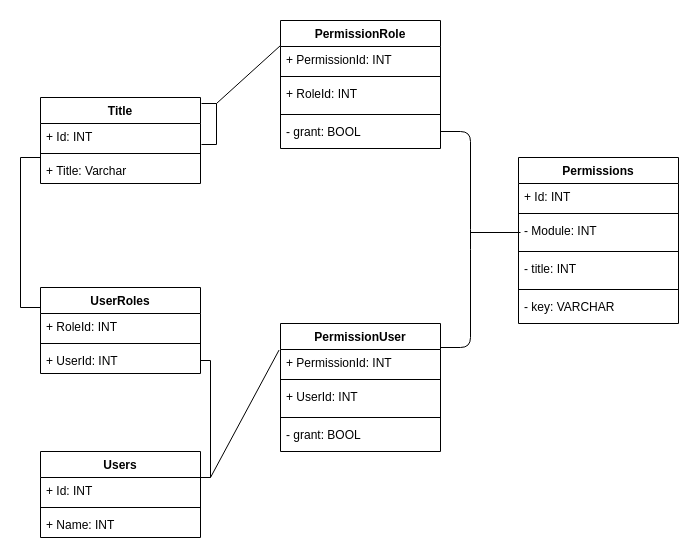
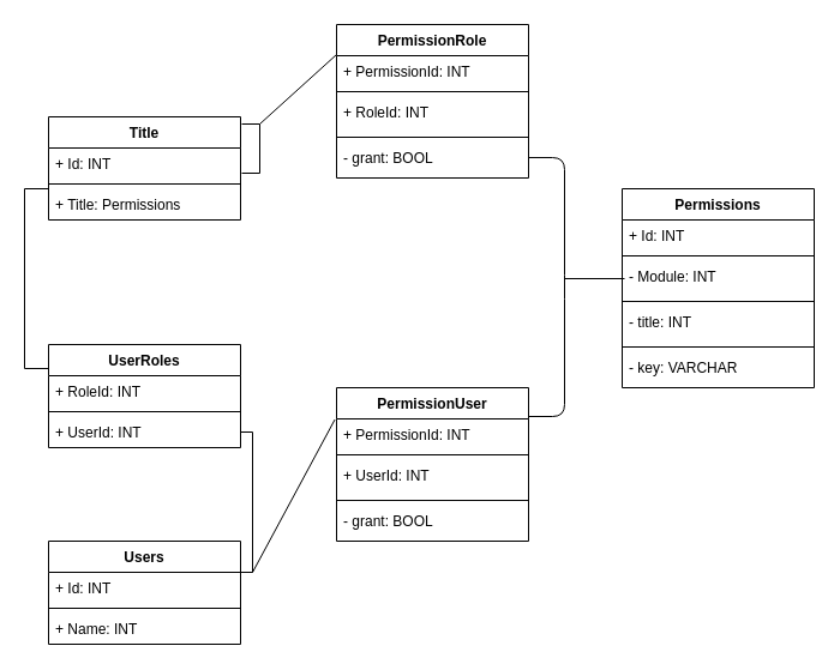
  <mxCell id="0" />
  <mxCell id="1" parent="0" />
  <mxCell id="2" value="Title" style="swimlane;fontStyle=1;align=center;verticalAlign=top;childLayout=stackLayout;horizontal=1;startSize=26;horizontalStack=0;resizeParent=1;resizeParentMax=0;resizeLast=0;collapsible=1;marginBottom=0;" vertex="1" parent="1"><mxGeometry x="40" y="97" width="160" height="86" as="geometry" /></mxCell>
  <mxCell id="3" value="+ Id: INT" style="text;strokeColor=none;fillColor=none;align=left;verticalAlign=top;spacingLeft=4;spacingRight=4;overflow=hidden;rotatable=0;points=[[0,0.5],[1,0.5]];portConstraint=eastwest;" vertex="1" parent="2"><mxGeometry y="26" width="160" height="26" as="geometry" /></mxCell>
  <mxCell id="4" value="" style="line;strokeWidth=1;fillColor=none;align=left;verticalAlign=middle;spacingTop=-1;spacingLeft=3;spacingRight=3;rotatable=0;labelPosition=right;points=[];portConstraint=eastwest;" vertex="1" parent="2"><mxGeometry y="52" width="160" height="8" as="geometry" /></mxCell>
- <mxCell id="5" value="+ Title: Varchar" style="text;strokeColor=none;fillColor=none;align=left;verticalAlign=top;spacingLeft=4;spacingRight=4;overflow=hidden;rotatable=0;points=[[0,0.5],[1,0.5]];portConstraint=eastwest;" vertex="1" parent="2"><mxGeometry y="60" width="160" height="26" as="geometry" /></mxCell>
+ <mxCell id="5" value="+ Title: Permissions" style="text;strokeColor=none;fillColor=none;align=left;verticalAlign=top;spacingLeft=4;spacingRight=4;overflow=hidden;rotatable=0;points=[[0,0.5],[1,0.5]];portConstraint=eastwest;" vertex="1" parent="2"><mxGeometry y="60" width="160" height="26" as="geometry" /></mxCell>
  <mxCell id="6" value="UserRoles" style="swimlane;fontStyle=1;align=center;verticalAlign=top;childLayout=stackLayout;horizontal=1;startSize=26;horizontalStack=0;resizeParent=1;resizeParentMax=0;resizeLast=0;collapsible=1;marginBottom=0;" vertex="1" parent="1"><mxGeometry x="40" y="287" width="160" height="86" as="geometry" /></mxCell>
  <mxCell id="7" value="+ RoleId: INT" style="text;strokeColor=none;fillColor=none;align=left;verticalAlign=top;spacingLeft=4;spacingRight=4;overflow=hidden;rotatable=0;points=[[0,0.5],[1,0.5]];portConstraint=eastwest;" vertex="1" parent="6"><mxGeometry y="26" width="160" height="26" as="geometry" /></mxCell>
  <mxCell id="8" value="" style="line;strokeWidth=1;fillColor=none;align=left;verticalAlign=middle;spacingTop=-1;spacingLeft=3;spacingRight=3;rotatable=0;labelPosition=right;points=[];portConstraint=eastwest;" vertex="1" parent="6"><mxGeometry y="52" width="160" height="8" as="geometry" /></mxCell>
  <mxCell id="9" value="+ UserId: INT" style="text;strokeColor=none;fillColor=none;align=left;verticalAlign=top;spacingLeft=4;spacingRight=4;overflow=hidden;rotatable=0;points=[[0,0.5],[1,0.5]];portConstraint=eastwest;" vertex="1" parent="6"><mxGeometry y="60" width="160" height="26" as="geometry" /></mxCell>
  <mxCell id="10" value="PermissionRole" style="swimlane;fontStyle=1;align=center;verticalAlign=top;childLayout=stackLayout;horizontal=1;startSize=26;horizontalStack=0;resizeParent=1;resizeParentMax=0;resizeLast=0;collapsible=1;marginBottom=0;" vertex="1" parent="1"><mxGeometry x="280" y="20" width="160" height="128" as="geometry" /></mxCell>
  <mxCell id="11" value="+ PermissionId: INT" style="text;strokeColor=none;fillColor=none;align=left;verticalAlign=top;spacingLeft=4;spacingRight=4;overflow=hidden;rotatable=0;points=[[0,0.5],[1,0.5]];portConstraint=eastwest;" vertex="1" parent="10"><mxGeometry y="26" width="160" height="26" as="geometry" /></mxCell>
  <mxCell id="12" value="" style="line;strokeWidth=1;fillColor=none;align=left;verticalAlign=middle;spacingTop=-1;spacingLeft=3;spacingRight=3;rotatable=0;labelPosition=right;points=[];portConstraint=eastwest;" vertex="1" parent="10"><mxGeometry y="52" width="160" height="8" as="geometry" /></mxCell>
  <mxCell id="13" value="+ RoleId: INT" style="text;strokeColor=none;fillColor=none;align=left;verticalAlign=top;spacingLeft=4;spacingRight=4;overflow=hidden;rotatable=0;points=[[0,0.5],[1,0.5]];portConstraint=eastwest;" vertex="1" parent="10"><mxGeometry y="60" width="160" height="30" as="geometry" /></mxCell>
  <mxCell id="14" value="" style="line;strokeWidth=1;fillColor=none;align=left;verticalAlign=middle;spacingTop=-1;spacingLeft=3;spacingRight=3;rotatable=0;labelPosition=right;points=[];portConstraint=eastwest;" vertex="1" parent="10"><mxGeometry y="90" width="160" height="8" as="geometry" /></mxCell>
  <mxCell id="15" value="- grant: BOOL" style="text;strokeColor=none;fillColor=none;align=left;verticalAlign=top;spacingLeft=4;spacingRight=4;overflow=hidden;rotatable=0;points=[[0,0.5],[1,0.5]];portConstraint=eastwest;" vertex="1" parent="10"><mxGeometry y="98" width="160" height="30" as="geometry" /></mxCell>
  <mxCell id="16" value="Permissions" style="swimlane;fontStyle=1;align=center;verticalAlign=top;childLayout=stackLayout;horizontal=1;startSize=26;horizontalStack=0;resizeParent=1;resizeParentMax=0;resizeLast=0;collapsible=1;marginBottom=0;" vertex="1" parent="1"><mxGeometry x="518" y="157" width="160" height="166" as="geometry" /></mxCell>
  <mxCell id="17" value="+ Id: INT" style="text;strokeColor=none;fillColor=none;align=left;verticalAlign=top;spacingLeft=4;spacingRight=4;overflow=hidden;rotatable=0;points=[[0,0.5],[1,0.5]];portConstraint=eastwest;" vertex="1" parent="16"><mxGeometry y="26" width="160" height="26" as="geometry" /></mxCell>
  <mxCell id="18" value="" style="line;strokeWidth=1;fillColor=none;align=left;verticalAlign=middle;spacingTop=-1;spacingLeft=3;spacingRight=3;rotatable=0;labelPosition=right;points=[];portConstraint=eastwest;" vertex="1" parent="16"><mxGeometry y="52" width="160" height="8" as="geometry" /></mxCell>
  <mxCell id="19" value="- Module: INT" style="text;strokeColor=none;fillColor=none;align=left;verticalAlign=top;spacingLeft=4;spacingRight=4;overflow=hidden;rotatable=0;points=[[0,0.5],[1,0.5]];portConstraint=eastwest;" vertex="1" parent="16"><mxGeometry y="60" width="160" height="30" as="geometry" /></mxCell>
  <mxCell id="20" value="" style="line;strokeWidth=1;fillColor=none;align=left;verticalAlign=middle;spacingTop=-1;spacingLeft=3;spacingRight=3;rotatable=0;labelPosition=right;points=[];portConstraint=eastwest;" vertex="1" parent="16"><mxGeometry y="90" width="160" height="8" as="geometry" /></mxCell>
  <mxCell id="21" value="- title: INT" style="text;strokeColor=none;fillColor=none;align=left;verticalAlign=top;spacingLeft=4;spacingRight=4;overflow=hidden;rotatable=0;points=[[0,0.5],[1,0.5]];portConstraint=eastwest;" vertex="1" parent="16"><mxGeometry y="98" width="160" height="30" as="geometry" /></mxCell>
  <mxCell id="22" value="" style="line;strokeWidth=1;fillColor=none;align=left;verticalAlign=middle;spacingTop=-1;spacingLeft=3;spacingRight=3;rotatable=0;labelPosition=right;points=[];portConstraint=eastwest;" vertex="1" parent="16"><mxGeometry y="128" width="160" height="8" as="geometry" /></mxCell>
  <mxCell id="23" value="- key: VARCHAR" style="text;strokeColor=none;fillColor=none;align=left;verticalAlign=top;spacingLeft=4;spacingRight=4;overflow=hidden;rotatable=0;points=[[0,0.5],[1,0.5]];portConstraint=eastwest;" vertex="1" parent="16"><mxGeometry y="136" width="160" height="30" as="geometry" /></mxCell>
  <mxCell id="24" value="PermissionUser" style="swimlane;fontStyle=1;align=center;verticalAlign=top;childLayout=stackLayout;horizontal=1;startSize=26;horizontalStack=0;resizeParent=1;resizeParentMax=0;resizeLast=0;collapsible=1;marginBottom=0;" vertex="1" parent="1"><mxGeometry x="280" y="323" width="160" height="128" as="geometry" /></mxCell>
  <mxCell id="25" value="+ PermissionId: INT" style="text;strokeColor=none;fillColor=none;align=left;verticalAlign=top;spacingLeft=4;spacingRight=4;overflow=hidden;rotatable=0;points=[[0,0.5],[1,0.5]];portConstraint=eastwest;" vertex="1" parent="24"><mxGeometry y="26" width="160" height="26" as="geometry" /></mxCell>
  <mxCell id="26" value="" style="line;strokeWidth=1;fillColor=none;align=left;verticalAlign=middle;spacingTop=-1;spacingLeft=3;spacingRight=3;rotatable=0;labelPosition=right;points=[];portConstraint=eastwest;" vertex="1" parent="24"><mxGeometry y="52" width="160" height="8" as="geometry" /></mxCell>
  <mxCell id="27" value="+ UserId: INT" style="text;strokeColor=none;fillColor=none;align=left;verticalAlign=top;spacingLeft=4;spacingRight=4;overflow=hidden;rotatable=0;points=[[0,0.5],[1,0.5]];portConstraint=eastwest;" vertex="1" parent="24"><mxGeometry y="60" width="160" height="30" as="geometry" /></mxCell>
  <mxCell id="28" value="" style="line;strokeWidth=1;fillColor=none;align=left;verticalAlign=middle;spacingTop=-1;spacingLeft=3;spacingRight=3;rotatable=0;labelPosition=right;points=[];portConstraint=eastwest;" vertex="1" parent="24"><mxGeometry y="90" width="160" height="8" as="geometry" /></mxCell>
  <mxCell id="29" value="- grant: BOOL" style="text;strokeColor=none;fillColor=none;align=left;verticalAlign=top;spacingLeft=4;spacingRight=4;overflow=hidden;rotatable=0;points=[[0,0.5],[1,0.5]];portConstraint=eastwest;" vertex="1" parent="24"><mxGeometry y="98" width="160" height="30" as="geometry" /></mxCell>
  <mxCell id="30" value="Users" style="swimlane;fontStyle=1;align=center;verticalAlign=top;childLayout=stackLayout;horizontal=1;startSize=26;horizontalStack=0;resizeParent=1;resizeParentMax=0;resizeLast=0;collapsible=1;marginBottom=0;" vertex="1" parent="1"><mxGeometry x="40" y="451" width="160" height="86" as="geometry" /></mxCell>
  <mxCell id="31" value="+ Id: INT" style="text;strokeColor=none;fillColor=none;align=left;verticalAlign=top;spacingLeft=4;spacingRight=4;overflow=hidden;rotatable=0;points=[[0,0.5],[1,0.5]];portConstraint=eastwest;" vertex="1" parent="30"><mxGeometry y="26" width="160" height="26" as="geometry" /></mxCell>
  <mxCell id="32" value="" style="line;strokeWidth=1;fillColor=none;align=left;verticalAlign=middle;spacingTop=-1;spacingLeft=3;spacingRight=3;rotatable=0;labelPosition=right;points=[];portConstraint=eastwest;" vertex="1" parent="30"><mxGeometry y="52" width="160" height="8" as="geometry" /></mxCell>
  <mxCell id="33" value="+ Name: INT" style="text;strokeColor=none;fillColor=none;align=left;verticalAlign=top;spacingLeft=4;spacingRight=4;overflow=hidden;rotatable=0;points=[[0,0.5],[1,0.5]];portConstraint=eastwest;" vertex="1" parent="30"><mxGeometry y="60" width="160" height="26" as="geometry" /></mxCell>
  <mxCell id="34" value="" style="shape=partialRectangle;whiteSpace=wrap;html=1;bottom=1;right=1;left=1;top=0;fillColor=none;routingCenterX=-0.5;direction=south;" vertex="1" parent="1"><mxGeometry x="20" y="157" width="20" height="150" as="geometry" /></mxCell>
  <mxCell id="35" value="" style="shape=partialRectangle;whiteSpace=wrap;html=1;bottom=1;right=1;left=1;top=0;fillColor=none;routingCenterX=-0.5;direction=north;" vertex="1" parent="1"><mxGeometry x="200" y="360" width="10" height="117" as="geometry" /></mxCell>
  <mxCell id="36" value="" style="endArrow=none;html=1;entryX=-0.009;entryY=0.022;entryDx=0;entryDy=0;entryPerimeter=0;exitX=0;exitY=1;exitDx=0;exitDy=0;" edge="1" parent="1" source="35" target="25"><mxGeometry width="50" height="50" relative="1" as="geometry"><mxPoint x="250" y="607" as="sourcePoint" /><mxPoint x="300" y="557" as="targetPoint" /></mxGeometry></mxCell>
  <mxCell id="37" value="" style="strokeWidth=1;html=1;shape=mxgraph.flowchart.annotation_1;align=left;pointerEvents=1;direction=west;" vertex="1" parent="1"><mxGeometry x="201" y="103" width="15" height="41" as="geometry" /></mxCell>
  <mxCell id="38" value="" style="endArrow=none;html=1;exitX=0;exitY=1;exitDx=0;exitDy=0;exitPerimeter=0;" edge="1" parent="1" source="37"><mxGeometry width="50" height="50" relative="1" as="geometry"><mxPoint x="180" as="sourcePoint" y="77" /><mxPoint x="280" y="45" as="targetPoint" /></mxGeometry></mxCell>
  <mxCell id="39" value="" style="shape=curlyBracket;whiteSpace=wrap;html=1;rounded=1;strokeWidth=1;direction=west;size=0;" vertex="1" parent="1"><mxGeometry x="440" y="131" width="30" height="216" as="geometry" /></mxCell>
  <mxCell id="40" value="" style="line;strokeWidth=1;html=1;perimeter=backbonePerimeter;points=[];outlineConnect=0;" vertex="1" parent="1"><mxGeometry x="470" y="227" width="50" height="10" as="geometry" /></mxCell>
